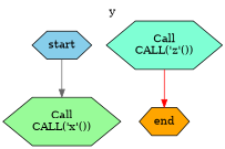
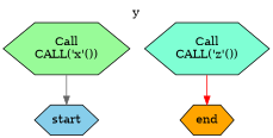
  digraph {
    label=y
    labelloc=t
    node [shape=hexagon style=filled]
    start [fillcolor=skyblue]
    n2 [fillcolor=palegreen label="Call\nCALL('x'())"]
    end [fillcolor=orange]
    n4 [fillcolor=aquamarine label="Call\nCALL('z'())"]
-   start -> n2 [color=gray40]
+   n2 -> start [color=gray40]
    n4 -> end [color=red]
  }
